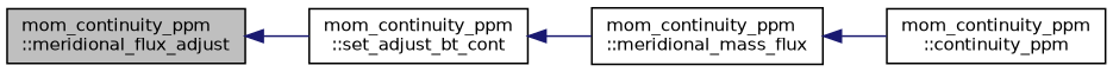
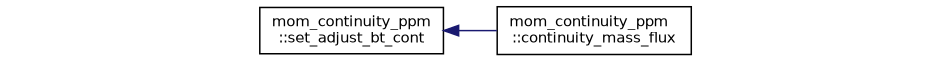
  digraph {
    rankdir=LR
    node [color=black fillcolor=white fontname=Helvetica fontsize=10 shape=record style=filled]
    edge [color=midnightblue dir=back fontname=Helvetica fontsize=10 labelfontname=Helvetica labelfontsize=10 style=solid]
-   n1 [fillcolor=grey75 fontcolor=black height=0.2 label="mom_continuity_ppm\l::meridional_flux_adjust" width=0.4]
    n2 [height=0.2 label="mom_continuity_ppm\l::set_adjust_bt_cont" width=0.4]
-   n3 [height=0.2 label="mom_continuity_ppm\l::meridional_mass_flux" width=0.4]
-   n4 [height=0.2 label="mom_continuity_ppm\l::continuity_ppm" width=0.4]
-   n1 -> n2
+   n3 [height=0.2 label="mom_continuity_ppm\l::continuity_mass_flux" width=0.4]
    n2 -> n3
-   n3 -> n4
  }
